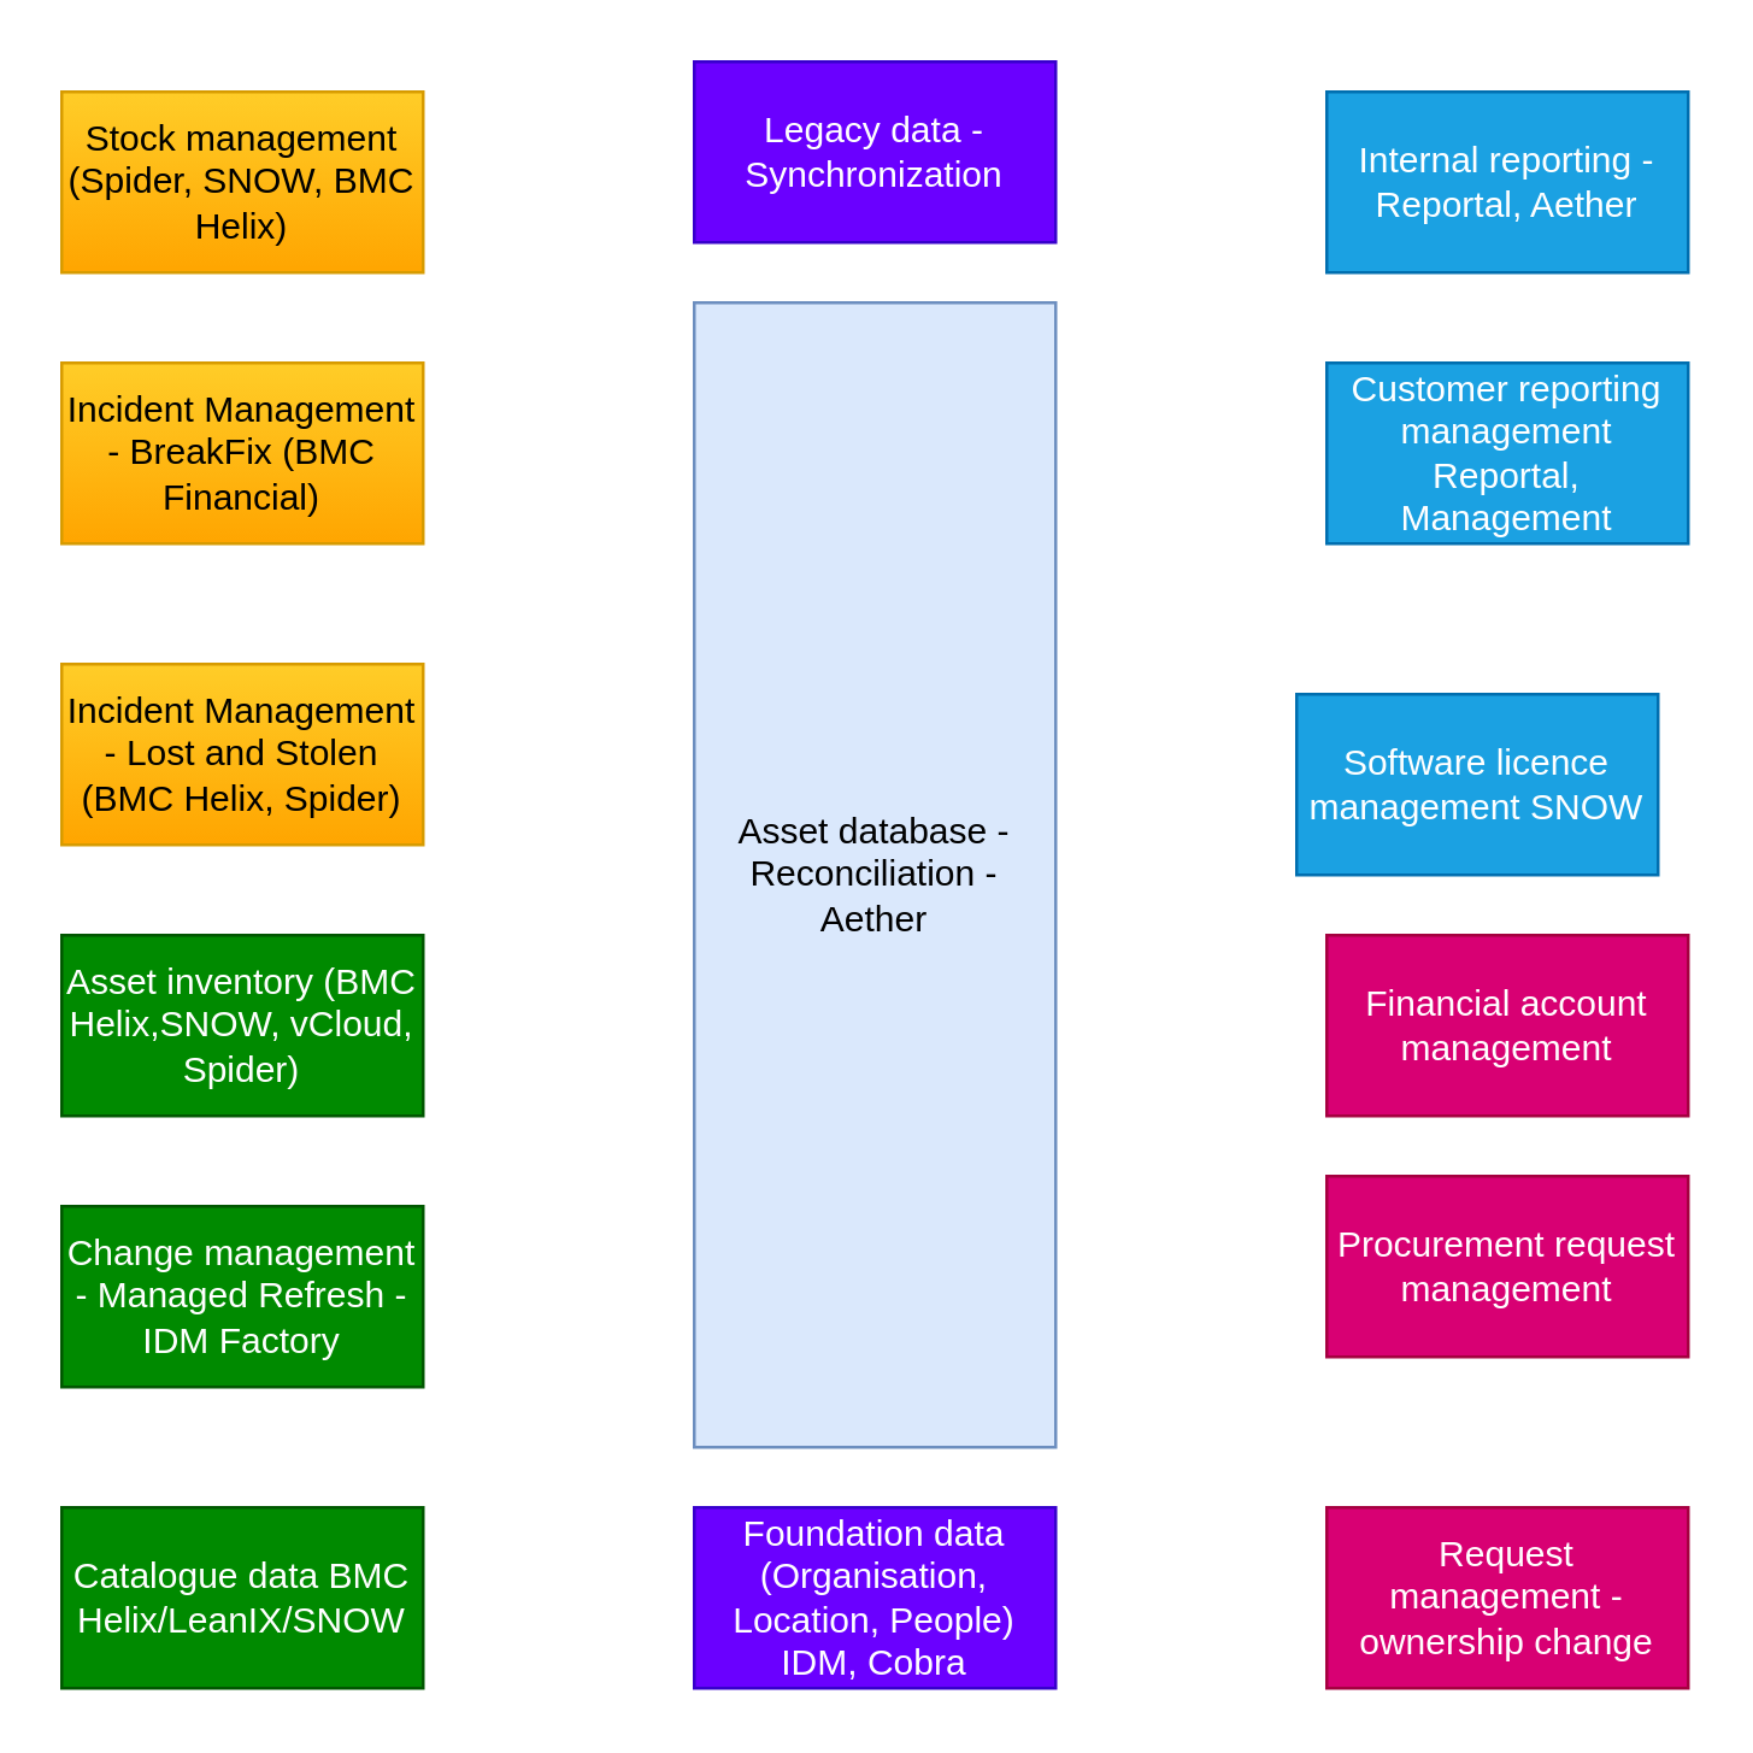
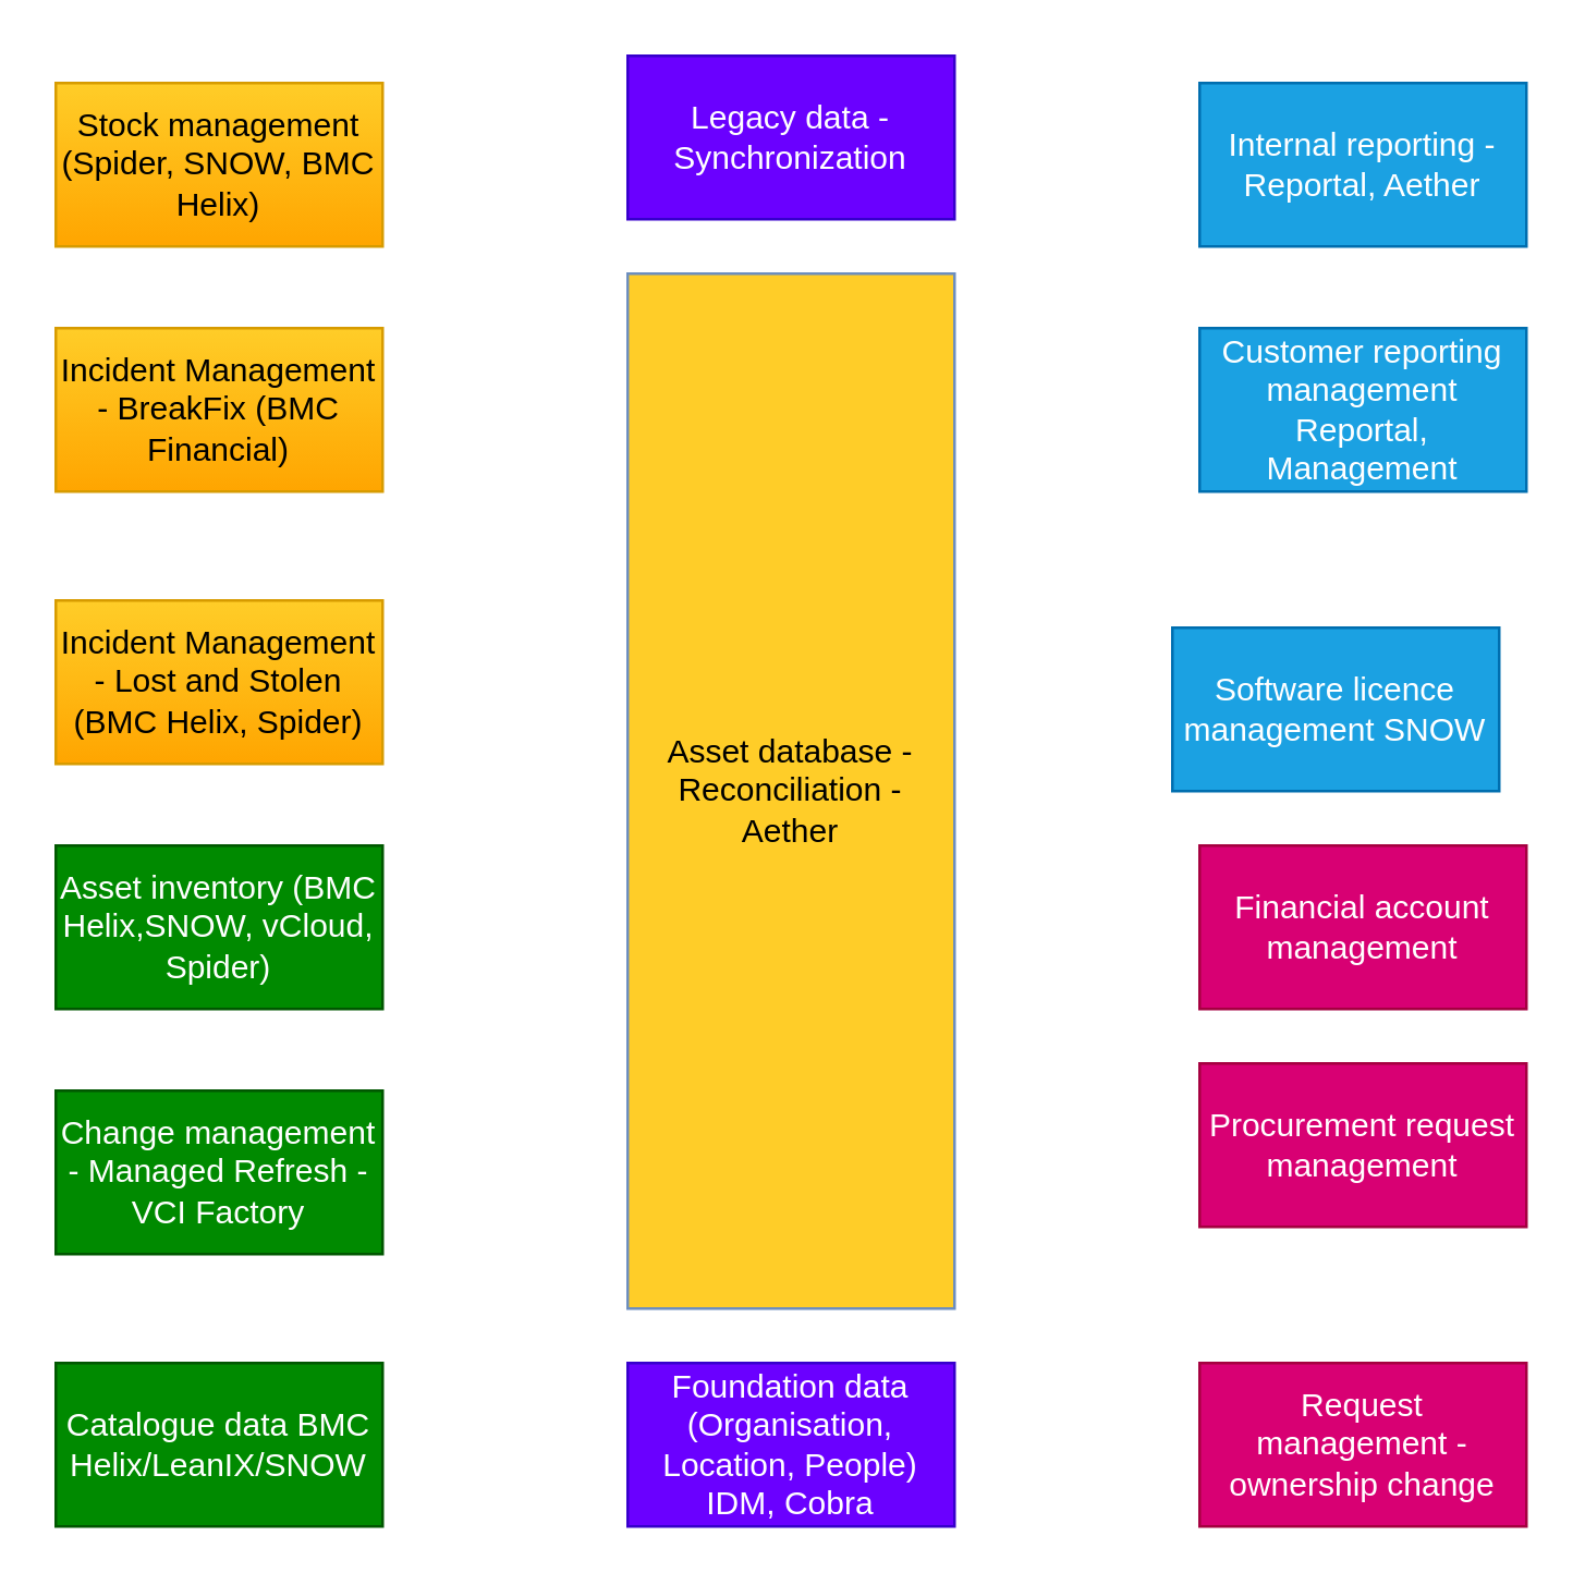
  <mxCell id="0" />
  <mxCell id="1" parent="0" />
  <mxCell id="2" value="Foundation data (Organisation, Location, People) IDM, Cobra" style="rounded=0;whiteSpace=wrap;html=1;fillColor=#6a00ff;strokeColor=#3700CC;fontColor=#ffffff;" vertex="1" parent="1"><mxGeometry x="230" y="500" width="120" height="60" as="geometry" /></mxCell>
- <mxCell id="3" value="Asset database - Reconciliation - Aether" style="rounded=0;whiteSpace=wrap;html=1;fillColor=#dae8fc;strokeColor=#6c8ebf;" vertex="1" parent="1"><mxGeometry x="230" y="100" width="120" height="380" as="geometry" /></mxCell>
+ <mxCell id="3" value="Asset database - Reconciliation - Aether" style="rounded=0;whiteSpace=wrap;html=1;fillColor=#ffcd28;strokeColor=#6c8ebf;" vertex="1" parent="1"><mxGeometry x="230" y="100" width="120" height="380" as="geometry" /></mxCell>
  <mxCell id="4" value="Catalogue data BMC Helix/LeanIX/SNOW" style="rounded=0;whiteSpace=wrap;html=1;fillColor=#008a00;strokeColor=#005700;fontColor=#ffffff;" vertex="1" parent="1"><mxGeometry x="20" y="500" width="120" height="60" as="geometry" /></mxCell>
- <mxCell id="5" value="Change management - Managed Refresh - IDM Factory" style="rounded=0;whiteSpace=wrap;html=1;fillColor=#008a00;fontColor=#ffffff;strokeColor=#005700;" vertex="1" parent="1"><mxGeometry x="20" y="400" width="120" height="60" as="geometry" /></mxCell>
+ <mxCell id="5" value="Change management - Managed Refresh - VCI Factory" style="rounded=0;whiteSpace=wrap;html=1;fillColor=#008a00;fontColor=#ffffff;strokeColor=#005700;" vertex="1" parent="1"><mxGeometry x="20" y="400" width="120" height="60" as="geometry" /></mxCell>
  <mxCell id="6" value="Asset inventory (BMC Helix,SNOW, vCloud, Spider)" style="rounded=0;whiteSpace=wrap;html=1;fillColor=#008a00;strokeColor=#005700;fontColor=#ffffff;" vertex="1" parent="1"><mxGeometry x="20" y="310" width="120" height="60" as="geometry" /></mxCell>
  <mxCell id="7" value="Incident Management - Lost and Stolen (BMC Helix, Spider)" style="rounded=0;whiteSpace=wrap;html=1;fillColor=#ffcd28;strokeColor=#d79b00;gradientColor=#ffa500;" vertex="1" parent="1"><mxGeometry x="20" y="220" width="120" height="60" as="geometry" /></mxCell>
  <mxCell id="8" value="Incident Management - BreakFix (BMC Financial)" style="rounded=0;whiteSpace=wrap;html=1;fillColor=#ffcd28;strokeColor=#d79b00;gradientColor=#ffa500;" vertex="1" parent="1"><mxGeometry x="20" y="120" width="120" height="60" as="geometry" /></mxCell>
  <mxCell id="9" value="Stock management (Spider, SNOW, BMC Helix)" style="rounded=0;whiteSpace=wrap;html=1;fillColor=#ffcd28;strokeColor=#d79b00;gradientColor=#ffa500;" vertex="1" parent="1"><mxGeometry x="20" y="30" width="120" height="60" as="geometry" /></mxCell>
  <mxCell id="10" value="Request management - ownership change" style="rounded=0;whiteSpace=wrap;html=1;fillColor=#d80073;strokeColor=#A50040;fontColor=#ffffff;" vertex="1" parent="1"><mxGeometry x="440" y="500" width="120" height="60" as="geometry" /></mxCell>
  <mxCell id="11" value="Procurement request management" style="rounded=0;whiteSpace=wrap;html=1;fillColor=#d80073;fontColor=#ffffff;strokeColor=#A50040;" vertex="1" parent="1"><mxGeometry x="440" y="390" width="120" height="60" as="geometry" /></mxCell>
  <mxCell id="12" value="Legacy data - Synchronization" style="rounded=0;whiteSpace=wrap;html=1;fillColor=#6a00ff;fontColor=#ffffff;strokeColor=#3700CC;" vertex="1" parent="1"><mxGeometry x="230" y="20" width="120" height="60" as="geometry" /></mxCell>
  <mxCell id="13" value="Internal reporting - Reportal, Aether" style="rounded=0;whiteSpace=wrap;html=1;fillColor=#1ba1e2;fontColor=#ffffff;strokeColor=#006EAF;" vertex="1" parent="1"><mxGeometry x="440" y="30" width="120" height="60" as="geometry" /></mxCell>
  <mxCell id="14" value="Customer reporting management Reportal, Management" style="rounded=0;whiteSpace=wrap;html=1;fillColor=#1ba1e2;strokeColor=#006EAF;fontColor=#ffffff;" vertex="1" parent="1"><mxGeometry x="440" y="120" width="120" height="60" as="geometry" /></mxCell>
  <mxCell id="15" value="Software licence management SNOW" style="rounded=0;whiteSpace=wrap;html=1;fillColor=#1ba1e2;strokeColor=#006EAF;fontColor=#ffffff;" vertex="1" parent="1"><mxGeometry x="430" y="230" width="120" height="60" as="geometry" /></mxCell>
  <mxCell id="16" value="Financial account management" style="rounded=0;whiteSpace=wrap;html=1;fillColor=#d80073;fontColor=#ffffff;strokeColor=#A50040;" vertex="1" parent="1"><mxGeometry x="440" y="310" width="120" height="60" as="geometry" /></mxCell>
